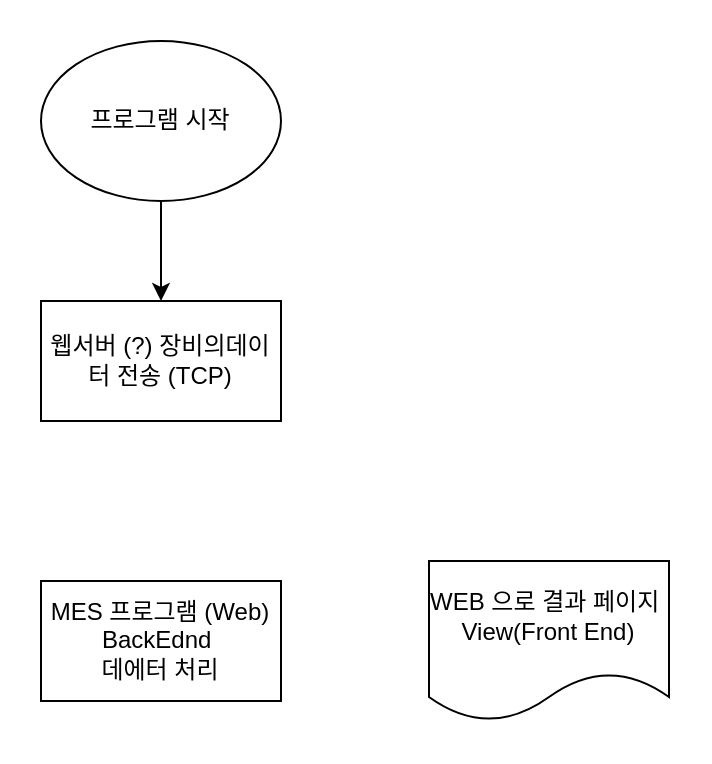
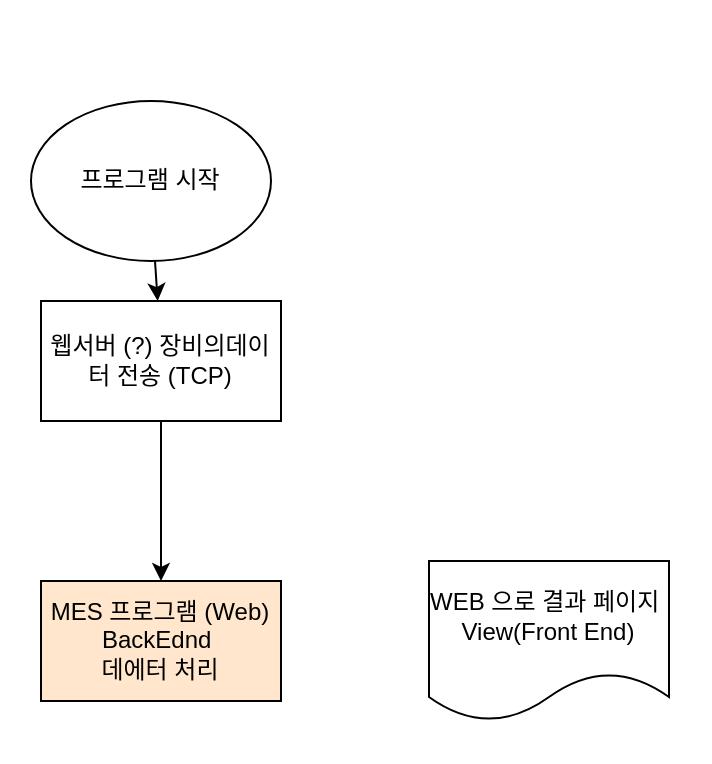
  <mxCell id="0" />
  <mxCell id="1" parent="0" />
+ <mxCell id="2" value="" style="edgeStyle=none;html=1;" edge="1" parent="1" source="3" target="4"><mxGeometry relative="1" as="geometry" /></mxCell>
  <mxCell id="3" value="웹서버 (?) 장비의데이터 전송 (TCP)" style="rounded=0;whiteSpace=wrap;html=1;" vertex="1" parent="1"><mxGeometry x="20" y="150" width="120" height="60" as="geometry" /></mxCell>
- <mxCell id="4" value="MES 프로그램 (Web)&lt;br&gt;BackEdnd&amp;nbsp;&lt;br&gt;데에터 처리" style="rounded=0;whiteSpace=wrap;html=1;" vertex="1" parent="1"><mxGeometry x="20" y="290" width="120" height="60" as="geometry" /></mxCell>
+ <mxCell id="4" value="MES 프로그램 (Web)&lt;br&gt;BackEdnd&amp;nbsp;&lt;br&gt;데에터 처리" style="rounded=0;whiteSpace=wrap;html=1;fillColor=#ffe6cc;" vertex="1" parent="1"><mxGeometry x="20" y="290" width="120" height="60" as="geometry" /></mxCell>
  <mxCell id="5" value="" style="edgeStyle=none;html=1;fontFamily=Helvetica;fontSize=12;fontColor=default;" edge="1" parent="1" source="6" target="3"><mxGeometry relative="1" as="geometry" /></mxCell>
- <mxCell id="6" value="프로그램 시작" style="ellipse;whiteSpace=wrap;html=1;rounded=0;strokeColor=default;fontFamily=Helvetica;fontSize=12;fontColor=default;fillColor=default;" vertex="1" parent="1"><mxGeometry x="20" y="20" width="120" height="80" as="geometry" /></mxCell>
+ <mxCell id="6" value="프로그램 시작" style="ellipse;whiteSpace=wrap;html=1;rounded=0;strokeColor=default;fontFamily=Helvetica;fontSize=12;fontColor=default;fillColor=default;" vertex="1" parent="1"><mxGeometry x="15" y="50" width="120" height="80" as="geometry" /></mxCell>
  <mxCell id="7" value="WEB 으로 결과 페이지&amp;nbsp; View(Front End)" style="shape=document;whiteSpace=wrap;html=1;boundedLbl=1;rounded=0;strokeColor=default;fontFamily=Helvetica;fontSize=12;fontColor=default;fillColor=default;" vertex="1" parent="1"><mxGeometry x="214" y="280" width="120" height="80" as="geometry" /></mxCell>
